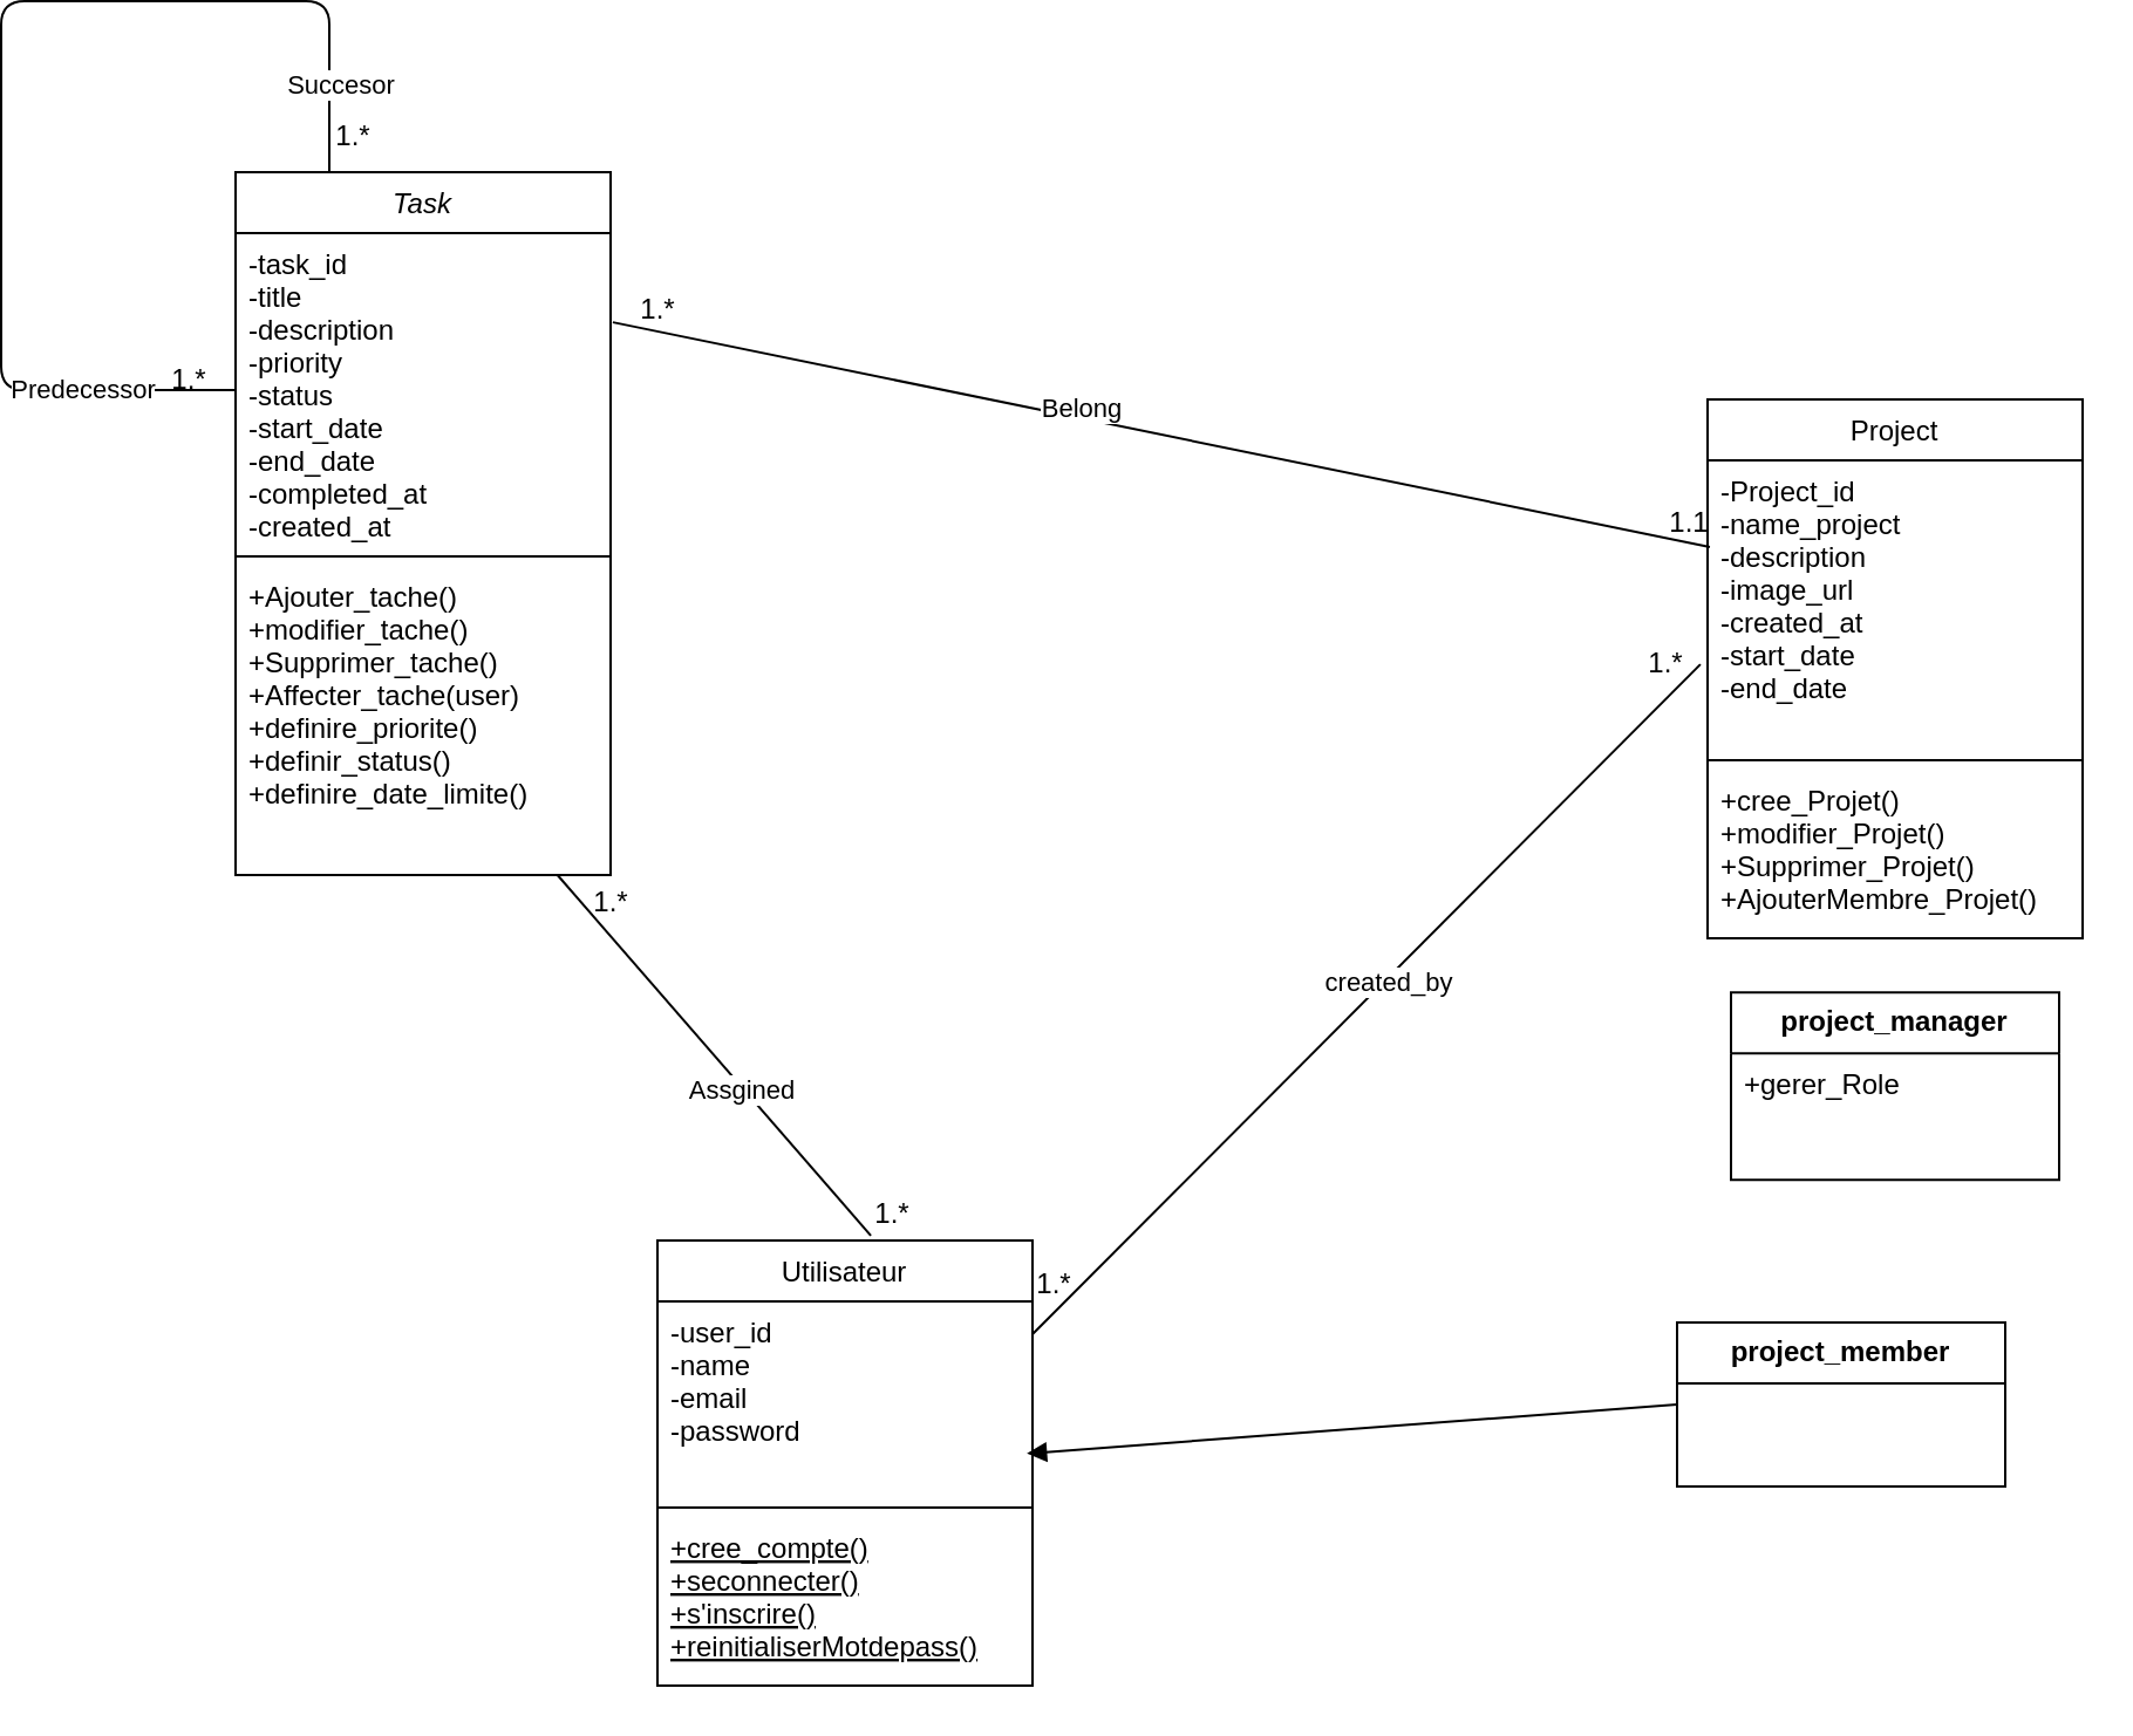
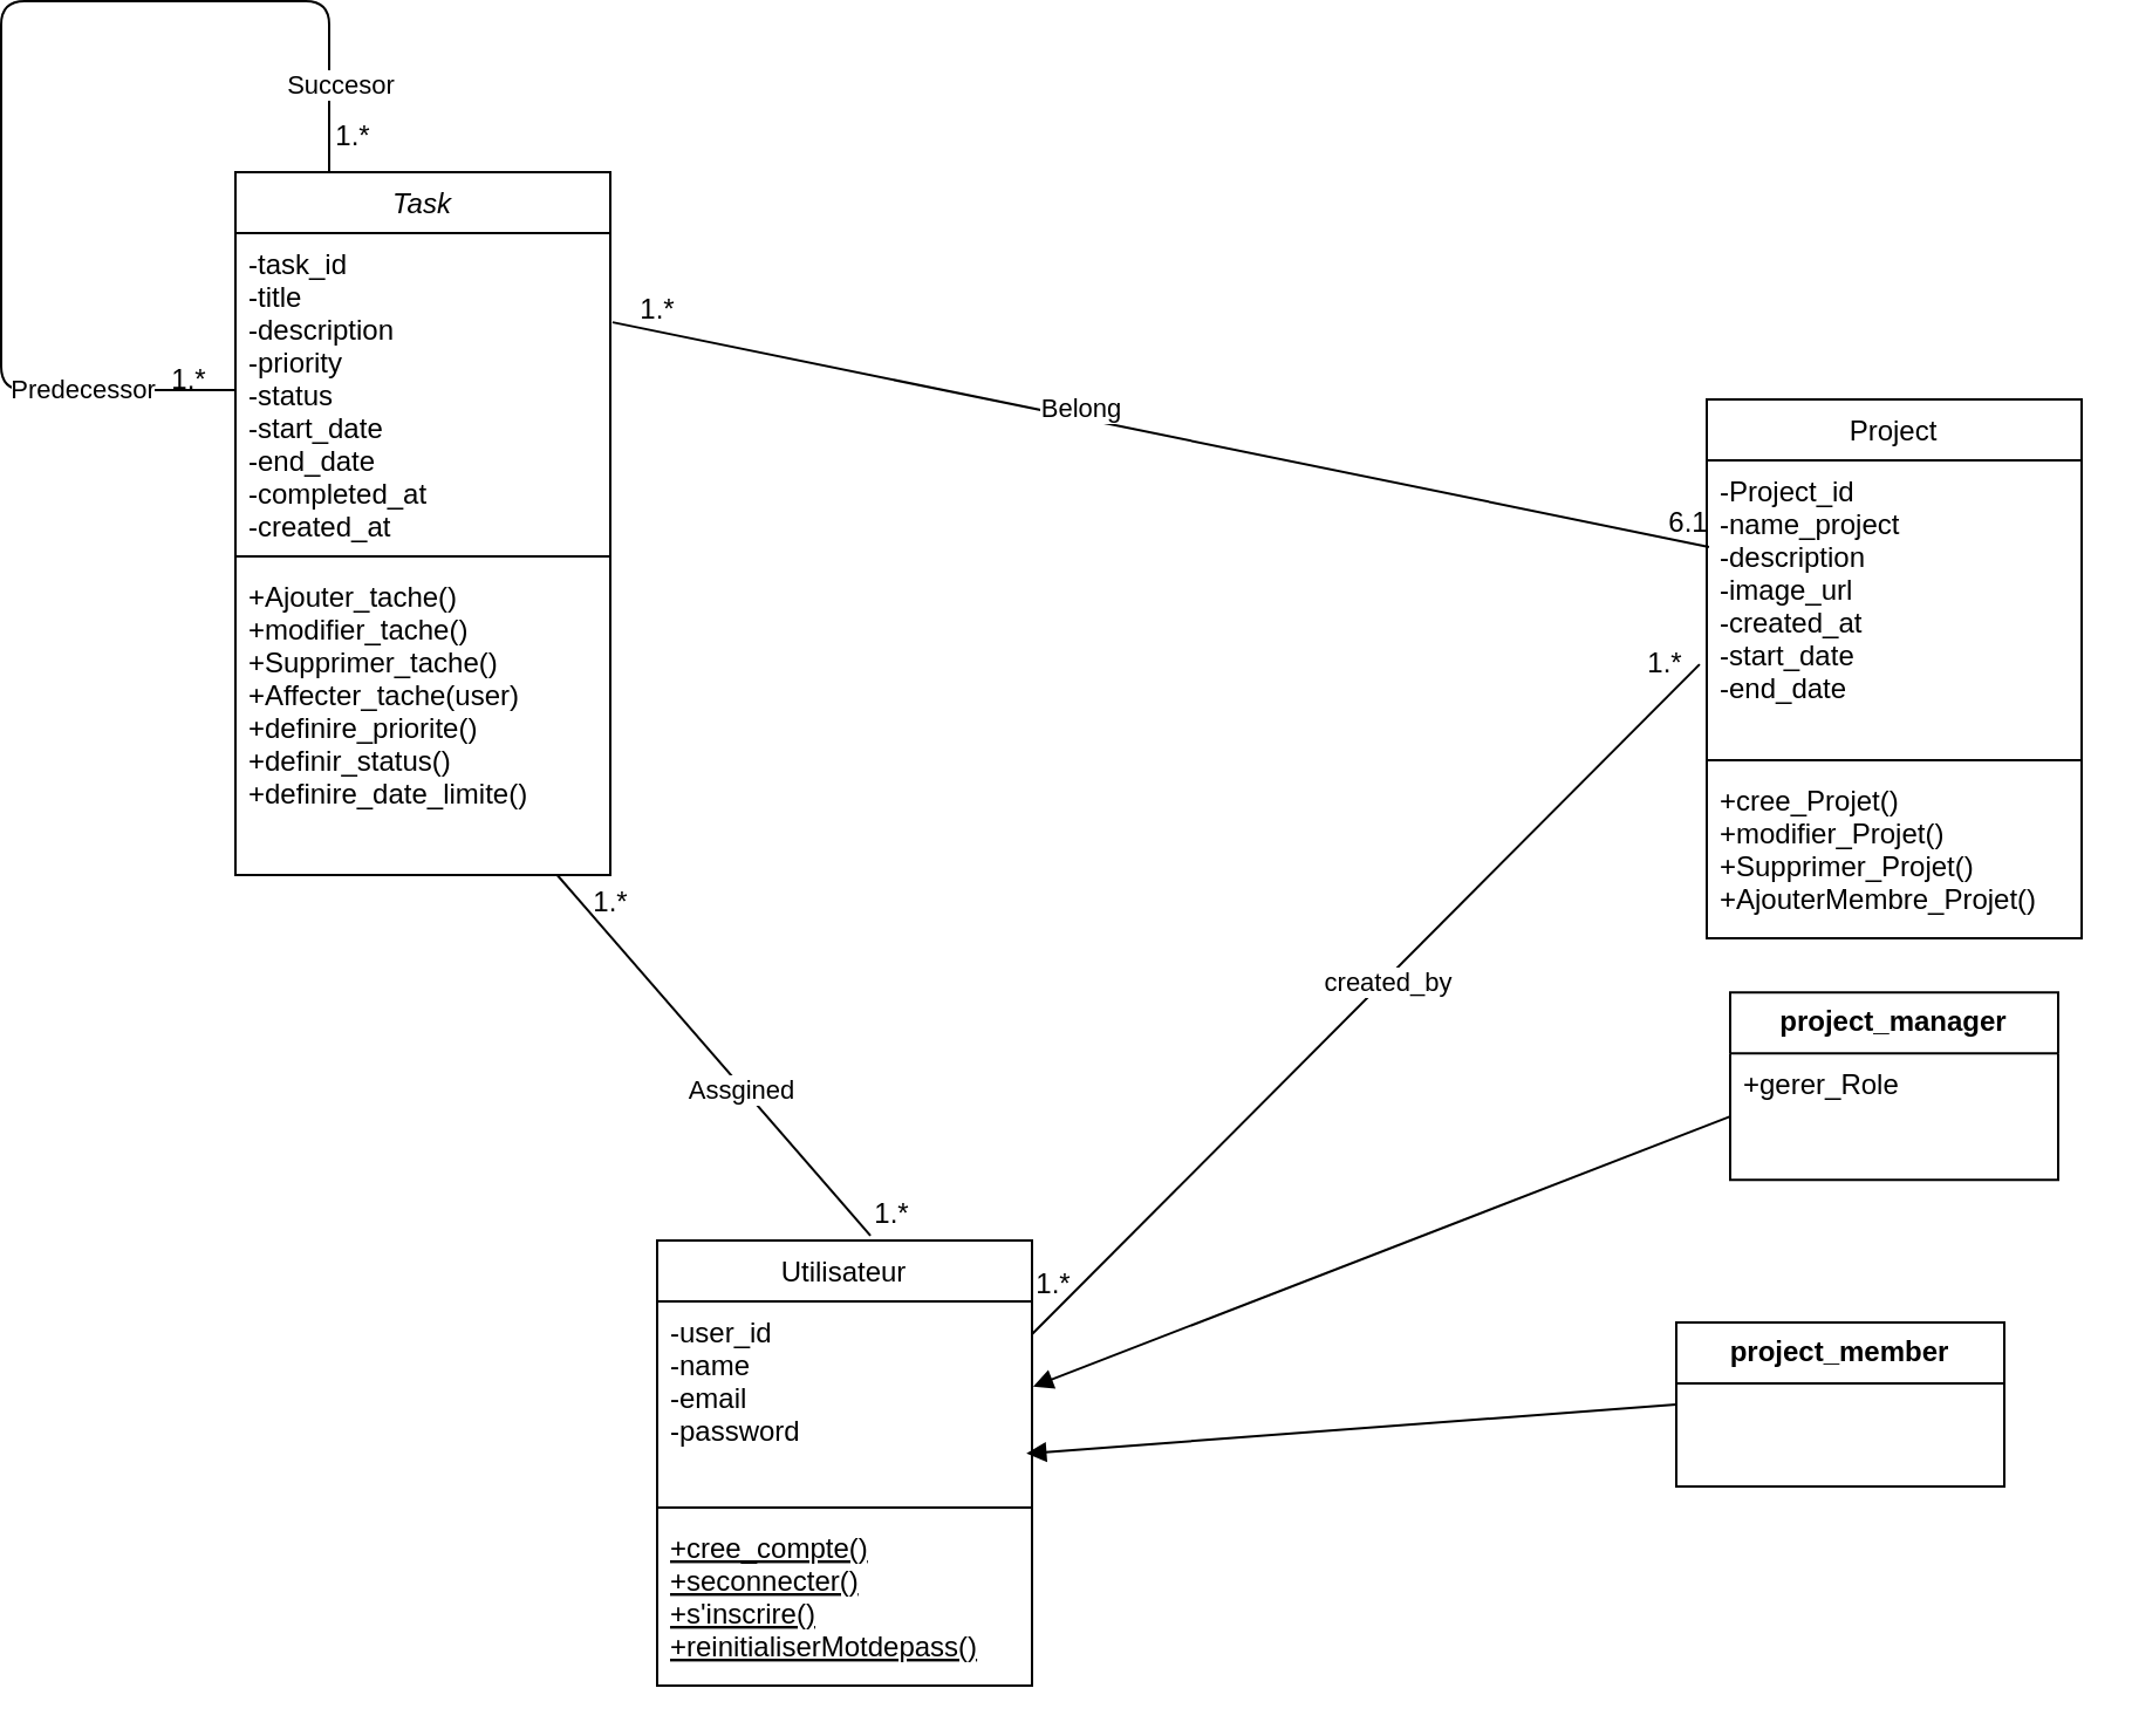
  <mxCell id="0" />
  <mxCell id="1" parent="0" />
  <mxCell id="2" value="Task" style="swimlane;fontStyle=2;align=center;verticalAlign=top;childLayout=stackLayout;horizontal=1;startSize=26;horizontalStack=0;resizeParent=1;resizeLast=0;collapsible=1;marginBottom=0;rounded=0;shadow=0;strokeWidth=1;" parent="1" vertex="1"><mxGeometry x="70" y="54" width="160" height="300" as="geometry"><mxRectangle x="230" y="140" width="160" height="26" as="alternateBounds" /></mxGeometry></mxCell>
  <mxCell id="3" value="-task_id&#10;-title&#10;-description&#10;-priority&#10;-status&#10;-start_date&#10;-end_date&#10;-completed_at&#10;-created_at" style="text;align=left;verticalAlign=top;spacingLeft=4;spacingRight=4;overflow=hidden;rotatable=0;points=[[0,0.5],[1,0.5]];portConstraint=eastwest;rounded=0;shadow=0;html=0;" parent="2" vertex="1"><mxGeometry y="26" width="160" height="134" as="geometry" /></mxCell>
  <mxCell id="4" value="" style="line;html=1;strokeWidth=1;align=left;verticalAlign=middle;spacingTop=-1;spacingLeft=3;spacingRight=3;rotatable=0;labelPosition=right;points=[];portConstraint=eastwest;" parent="2" vertex="1"><mxGeometry y="160" width="160" height="8" as="geometry" /></mxCell>
  <mxCell id="5" value="+Ajouter_tache()&#10;+modifier_tache()&#10;+Supprimer_tache()&#10;+Affecter_tache(user)&#10;+definire_priorite()&#10;+definir_status()&#10;+definire_date_limite()" style="text;align=left;verticalAlign=top;spacingLeft=4;spacingRight=4;overflow=hidden;rotatable=0;points=[[0,0.5],[1,0.5]];portConstraint=eastwest;" parent="2" vertex="1"><mxGeometry y="168" width="160" height="132" as="geometry" /></mxCell>
  <mxCell id="6" style="edgeStyle=none;html=1;exitX=0;exitY=0.5;exitDx=0;exitDy=0;entryX=0.25;entryY=0;entryDx=0;entryDy=0;endArrow=none;endFill=0;" edge="1" parent="2" source="3" target="2"><mxGeometry relative="1" as="geometry"><mxPoint x="60" y="-53" as="targetPoint" /><Array as="points"><mxPoint x="-100" y="93" /><mxPoint x="-100" y="-73" /><mxPoint x="40" y="-73" /></Array></mxGeometry></mxCell>
  <mxCell id="7" value="Utilisateur" style="swimlane;fontStyle=0;align=center;verticalAlign=top;childLayout=stackLayout;horizontal=1;startSize=26;horizontalStack=0;resizeParent=1;resizeLast=0;collapsible=1;marginBottom=0;rounded=0;shadow=0;strokeWidth=1;" parent="1" vertex="1"><mxGeometry x="250" y="510" width="160" height="190" as="geometry"><mxRectangle x="130" y="380" width="160" height="26" as="alternateBounds" /></mxGeometry></mxCell>
  <mxCell id="8" value="-user_id&#10;-name&#10;-email&#10;-password" style="text;align=left;verticalAlign=top;spacingLeft=4;spacingRight=4;overflow=hidden;rotatable=0;points=[[0,0.5],[1,0.5]];portConstraint=eastwest;" parent="7" vertex="1"><mxGeometry y="26" width="160" height="84" as="geometry" /></mxCell>
  <mxCell id="9" value="" style="line;html=1;strokeWidth=1;align=left;verticalAlign=middle;spacingTop=-1;spacingLeft=3;spacingRight=3;rotatable=0;labelPosition=right;points=[];portConstraint=eastwest;" parent="7" vertex="1"><mxGeometry y="110" width="160" height="8" as="geometry" /></mxCell>
  <mxCell id="10" value="+cree_compte()&#10;+seconnecter()&#10;+s'inscrire()&#10;+reinitialiserMotdepass()&#10;" style="text;align=left;verticalAlign=top;spacingLeft=4;spacingRight=4;overflow=hidden;rotatable=0;points=[[0,0.5],[1,0.5]];portConstraint=eastwest;fontStyle=4" parent="7" vertex="1"><mxGeometry y="118" width="160" height="72" as="geometry" /></mxCell>
  <mxCell id="11" value="Project" style="swimlane;fontStyle=0;align=center;verticalAlign=top;childLayout=stackLayout;horizontal=1;startSize=26;horizontalStack=0;resizeParent=1;resizeLast=0;collapsible=1;marginBottom=0;rounded=0;shadow=0;strokeWidth=1;" parent="1" vertex="1"><mxGeometry x="698" y="151" width="160" height="230" as="geometry"><mxRectangle x="550" y="140" width="160" height="26" as="alternateBounds" /></mxGeometry></mxCell>
  <mxCell id="12" value="-Project_id&#10;-name_project&#10;-description&#10;-image_url&#10;-created_at&#10;-start_date&#10;-end_date" style="text;align=left;verticalAlign=top;spacingLeft=4;spacingRight=4;overflow=hidden;rotatable=0;points=[[0,0.5],[1,0.5]];portConstraint=eastwest;" parent="11" vertex="1"><mxGeometry y="26" width="160" height="124" as="geometry" /></mxCell>
  <mxCell id="13" value="" style="line;html=1;strokeWidth=1;align=left;verticalAlign=middle;spacingTop=-1;spacingLeft=3;spacingRight=3;rotatable=0;labelPosition=right;points=[];portConstraint=eastwest;" parent="11" vertex="1"><mxGeometry y="150" width="160" height="8" as="geometry" /></mxCell>
  <mxCell id="14" value="+cree_Projet()&#10;+modifier_Projet()&#10;+Supprimer_Projet()&#10;+AjouterMembre_Projet()&#10;" style="text;align=left;verticalAlign=top;spacingLeft=4;spacingRight=4;overflow=hidden;rotatable=0;points=[[0,0.5],[1,0.5]];portConstraint=eastwest;" parent="11" vertex="1"><mxGeometry y="158" width="160" height="72" as="geometry" /></mxCell>
  <mxCell id="15" value="&lt;b&gt;project_manager&lt;/b&gt;" style="swimlane;fontStyle=0;childLayout=stackLayout;horizontal=1;startSize=26;fillColor=none;horizontalStack=0;resizeParent=1;resizeParentMax=0;resizeLast=0;collapsible=1;marginBottom=0;whiteSpace=wrap;html=1;" parent="1" vertex="1"><mxGeometry x="708" y="404.09" width="140" height="80" as="geometry" /></mxCell>
  <mxCell id="16" value="+gerer_Role" style="text;strokeColor=none;fillColor=none;align=left;verticalAlign=top;spacingLeft=4;spacingRight=4;overflow=hidden;rotatable=0;points=[[0,0.5],[1,0.5]];portConstraint=eastwest;whiteSpace=wrap;html=1;" parent="15" vertex="1"><mxGeometry y="26" width="140" height="54" as="geometry" /></mxCell>
  <mxCell id="17" value="&lt;b&gt;project_member&lt;br&gt;&lt;/b&gt;" style="swimlane;fontStyle=0;childLayout=stackLayout;horizontal=1;startSize=26;fillColor=none;horizontalStack=0;resizeParent=1;resizeParentMax=0;resizeLast=0;collapsible=1;marginBottom=0;whiteSpace=wrap;html=1;" parent="1" vertex="1"><mxGeometry x="685" y="545" width="140" height="70" as="geometry" /></mxCell>
+ <mxCell id="18" value="" style="html=1;verticalAlign=bottom;endArrow=block;curved=0;rounded=0;exitX=0;exitY=0.5;exitDx=0;exitDy=0;entryX=1.003;entryY=0.433;entryDx=0;entryDy=0;entryPerimeter=0;" parent="1" source="16" target="8" edge="1"><mxGeometry width="80" relative="1" as="geometry"><mxPoint x="570" y="411" as="sourcePoint" /><mxPoint x="490" y="521" as="targetPoint" /></mxGeometry></mxCell>
  <mxCell id="19" value="" style="html=1;verticalAlign=bottom;endArrow=block;curved=0;rounded=0;entryX=0.985;entryY=0.773;entryDx=0;entryDy=0;entryPerimeter=0;exitX=0;exitY=0.5;exitDx=0;exitDy=0;" parent="1" source="17" target="8" edge="1"><mxGeometry width="80" relative="1" as="geometry"><mxPoint x="650" y="641" as="sourcePoint" /><mxPoint x="650" y="411" as="targetPoint" /></mxGeometry></mxCell>
  <mxCell id="20" value="" style="endArrow=none;html=1;rounded=0;entryX=-0.019;entryY=0.702;entryDx=0;entryDy=0;entryPerimeter=0;exitX=1;exitY=0.167;exitDx=0;exitDy=0;exitPerimeter=0;" parent="1" source="8" target="12" edge="1"><mxGeometry width="50" height="50" relative="1" as="geometry"><mxPoint x="590" y="451" as="sourcePoint" /><mxPoint x="640" y="401" as="targetPoint" /></mxGeometry></mxCell>
  <mxCell id="21" value="created_by" style="edgeLabel;html=1;align=center;verticalAlign=middle;resizable=0;points=[];" parent="20" vertex="1" connectable="0"><mxGeometry x="0.059" y="-1" relative="1" as="geometry"><mxPoint as="offset" /></mxGeometry></mxCell>
  <mxCell id="22" value="1.*" style="text;html=1;align=center;verticalAlign=middle;resizable=0;points=[];autosize=1;strokeColor=none;fillColor=none;" parent="1" vertex="1"><mxGeometry x="660" y="249" width="40" height="30" as="geometry" /></mxCell>
  <mxCell id="23" value="" style="endArrow=none;html=1;rounded=0;entryX=0.006;entryY=0.298;entryDx=0;entryDy=0;entryPerimeter=0;exitX=1.006;exitY=0.284;exitDx=0;exitDy=0;exitPerimeter=0;" parent="1" source="3" target="12" edge="1"><mxGeometry width="50" height="50" relative="1" as="geometry"><mxPoint x="550" y="261" as="sourcePoint" /><mxPoint x="600" y="211" as="targetPoint" /></mxGeometry></mxCell>
  <mxCell id="24" value="Belong" style="edgeLabel;html=1;align=center;verticalAlign=middle;resizable=0;points=[];" parent="23" vertex="1" connectable="0"><mxGeometry x="-0.151" y="4" relative="1" as="geometry"><mxPoint as="offset" /></mxGeometry></mxCell>
  <mxCell id="25" value="1.*" style="text;html=1;align=center;verticalAlign=middle;resizable=0;points=[];autosize=1;strokeColor=none;fillColor=none;" parent="1" vertex="1"><mxGeometry x="230" y="98" width="40" height="30" as="geometry" /></mxCell>
- <mxCell id="26" value="1.1" style="text;html=1;align=center;verticalAlign=middle;resizable=0;points=[];autosize=1;strokeColor=none;fillColor=none;" parent="1" vertex="1"><mxGeometry x="670" y="189" width="40" height="30" as="geometry" /></mxCell>
+ <mxCell id="26" value="6.1" style="text;html=1;align=center;verticalAlign=middle;resizable=0;points=[];autosize=1;strokeColor=none;fillColor=none;" parent="1" vertex="1"><mxGeometry x="670" y="189" width="40" height="30" as="geometry" /></mxCell>
  <mxCell id="27" value="" style="endArrow=none;html=1;rounded=0;exitX=0.569;exitY=-0.011;exitDx=0;exitDy=0;exitPerimeter=0;" parent="1" source="7" target="5" edge="1"><mxGeometry width="50" height="50" relative="1" as="geometry"><mxPoint x="395" y="491" as="sourcePoint" /><mxPoint x="445" y="441" as="targetPoint" /></mxGeometry></mxCell>
  <mxCell id="28" value="Assgined" style="edgeLabel;html=1;align=center;verticalAlign=middle;resizable=0;points=[];" parent="27" vertex="1" connectable="0"><mxGeometry x="-0.185" y="1" relative="1" as="geometry"><mxPoint as="offset" /></mxGeometry></mxCell>
  <mxCell id="29" value="1.*" style="text;html=1;align=center;verticalAlign=middle;resizable=0;points=[];autosize=1;strokeColor=none;fillColor=none;" parent="1" vertex="1"><mxGeometry x="330" y="484.09" width="40" height="30" as="geometry" /></mxCell>
  <mxCell id="30" value="1.*" style="text;html=1;align=center;verticalAlign=middle;resizable=0;points=[];autosize=1;strokeColor=none;fillColor=none;" parent="1" vertex="1"><mxGeometry x="210" y="351" width="40" height="30" as="geometry" /></mxCell>
  <mxCell id="31" value="1.*" style="text;html=1;align=center;verticalAlign=middle;resizable=0;points=[];autosize=1;strokeColor=none;fillColor=none;" parent="1" vertex="1"><mxGeometry x="399" y="514" width="40" height="30" as="geometry" /></mxCell>
  <mxCell id="32" value="1.*" style="text;html=1;align=center;verticalAlign=middle;resizable=0;points=[];autosize=1;strokeColor=none;fillColor=none;" vertex="1" parent="1"><mxGeometry x="30" y="128" width="40" height="30" as="geometry" /></mxCell>
  <mxCell id="33" value="1.*" style="text;html=1;align=center;verticalAlign=middle;resizable=0;points=[];autosize=1;strokeColor=none;fillColor=none;" vertex="1" parent="1"><mxGeometry x="100" y="24" width="40" height="30" as="geometry" /></mxCell>
  <mxCell id="34" value="Predecessor" style="edgeLabel;html=1;align=center;verticalAlign=middle;resizable=0;points=[];" vertex="1" connectable="0" parent="1"><mxGeometry x="20.001" y="150.997" as="geometry"><mxPoint x="-16" y="-4" as="offset" /></mxGeometry></mxCell>
  <mxCell id="35" value="Succesor" style="edgeLabel;html=1;align=center;verticalAlign=middle;resizable=0;points=[];" vertex="1" connectable="0" parent="1"><mxGeometry x="130.001" y="20.997" as="geometry"><mxPoint x="-16" y="-4" as="offset" /></mxGeometry></mxCell>
